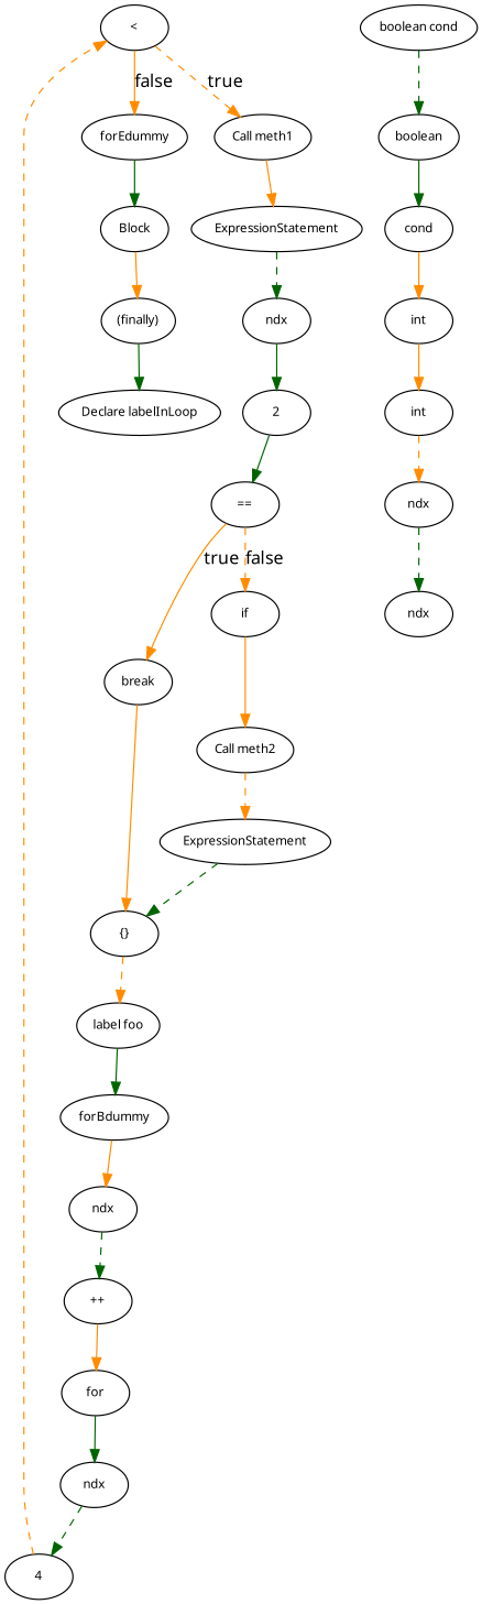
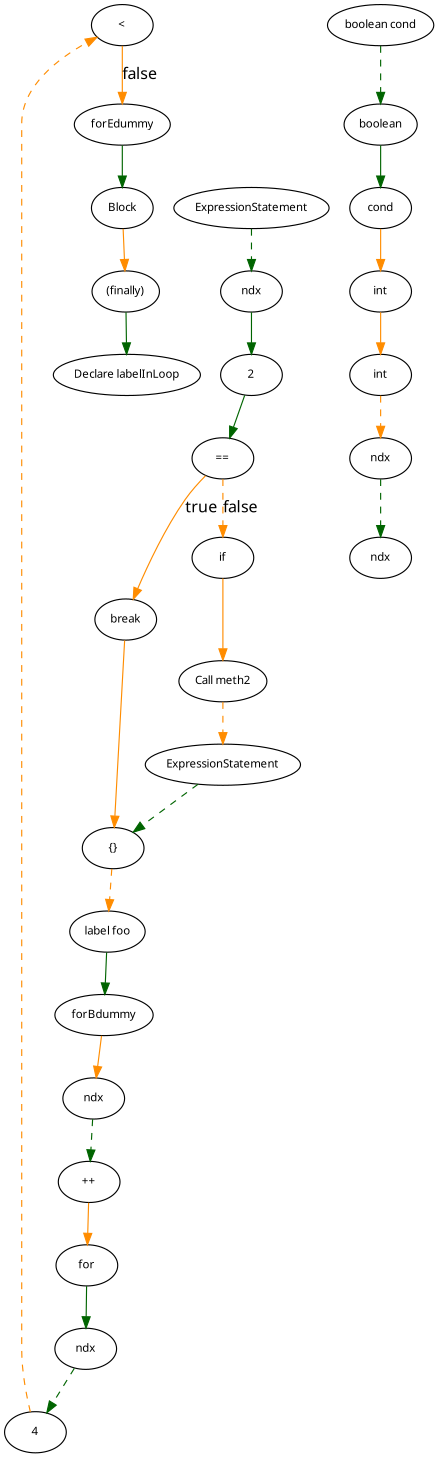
  digraph {
    fontname="Noto Sans"
    node [fontname="Noto Sans" fontsize=10]
    edge [color=darkorange fontname="Noto Sans" style=solid]
    n1 [label=Block]
    n2 [label="(finally)"]
    n3 [label="Declare labelInLoop"]
    n4 [label=for]
    n5 [label=ndx]
    n6 [label=4]
    n7 [label="Call meth2"]
    n8 [label=ExpressionStatement]
    n9 [label="{}"]
    n10 [label="label foo"]
    n11 [label=forBdummy]
    n12 [label=ndx]
    n13 [label="++"]
    n14 [label="<"]
    n15 [label=forEdummy]
-   n16 [label="Call meth1"]
    n17 [label=ExpressionStatement]
    n18 [label=ndx]
    n19 [label=ndx]
    n20 [label=int]
    n21 [label=int]
    n22 [label=break]
    n23 [label=2]
    n24 [label="=="]
    n25 [label=if]
    n26 [label=ndx]
    n27 [label=cond]
    n28 [label=boolean]
    n29 [label="boolean cond"]
    n1 -> n2
    n2 -> n3 [color=darkgreen]
    n4 -> n5 [color=darkgreen]
    n5 -> n6 [color=darkgreen style=dashed]
    n6 -> n14 [style=dashed]
    n7 -> n8 [style=dashed]
    n8 -> n9 [color=darkgreen style=dashed]
    n9 -> n10 [style=dashed]
    n10 -> n11 [color=darkgreen]
    n11 -> n12
    n12 -> n13 [color=darkgreen style=dashed]
    n13 -> n4
    n14 -> n15 [label=false]
-   n14 -> n16 [label=true style=dashed]
    n15 -> n1 [color=darkgreen]
-   n16 -> n17
    n17 -> n26 [color=darkgreen style=dashed]
    n19 -> n18 [color=darkgreen style=dashed]
    n20 -> n19 [style=dashed]
    n21 -> n20
    n22 -> n9
    n23 -> n24 [color=darkgreen]
    n24 -> n22 [label=true]
    n24 -> n25 [label=false style=dashed]
    n25 -> n7
    n26 -> n23 [color=darkgreen]
    n27 -> n21
    n28 -> n27 [color=darkgreen]
    n29 -> n28 [color=darkgreen style=dashed]
  }
